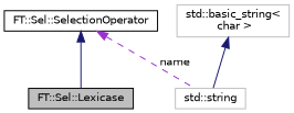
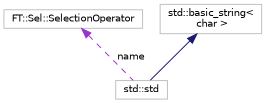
  digraph {
    node [color=black fillcolor=white fontname=Helvetica fontsize=10 shape=record style=filled]
    edge [color=midnightblue dir=back fontname=Helvetica fontsize=10 labelfontname=Helvetica labelfontsize=10 style=solid]
-   n1 [fillcolor=grey75 fontcolor=black height=0.2 label="FT::Sel::Lexicase" width=0.4]
-   n2 [height=0.2 label="FT::Sel::SelectionOperator" width=0.4]
-   n3 [color=grey75 height=0.2 label="std::string" width=0.4]
+   n2 [color=grey75 height=0.2 label="FT::Sel::SelectionOperator" width=0.4]
+   n3 [color=grey75 height=0.2 label="std::std" width=0.4]
    n4 [color=grey75 height=0.2 label="std::basic_string\<\l char \>" width=0.4]
-   n2 -> n1
    n2 -> n3 [color=darkorchid3 label=" name" style=dashed]
    n4 -> n3
  }
